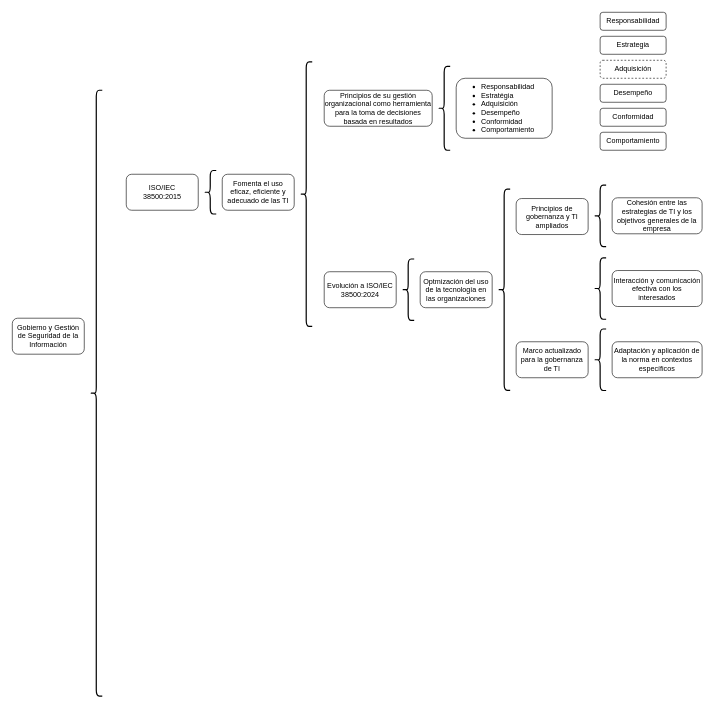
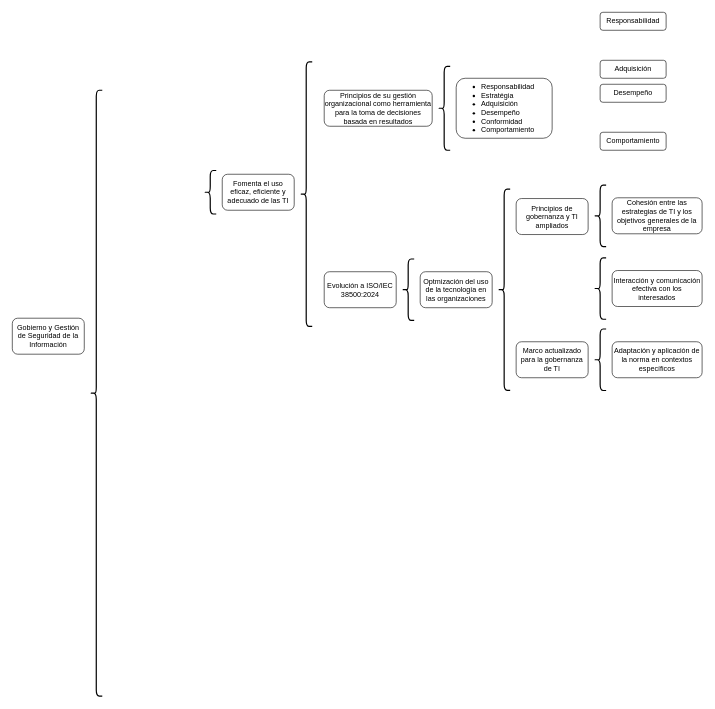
  <mxCell id="0" />
  <mxCell id="1" parent="0" />
  <mxCell id="2" value="Gobierno y Gestión de Seguridad de la Información" style="rounded=1;whiteSpace=wrap;html=1;" vertex="1" parent="1"><mxGeometry x="20" y="530" width="120" height="60" as="geometry" /></mxCell>
  <mxCell id="3" value="" style="shape=curlyBracket;whiteSpace=wrap;html=1;rounded=1;flipH=1;labelPosition=right;verticalLabelPosition=middle;align=left;verticalAlign=middle;strokeWidth=2;rotation=-180;" vertex="1" parent="1"><mxGeometry x="150" y="150" width="20" height="1010" as="geometry" /></mxCell>
- <mxCell id="4" value="ISO/IEC&lt;div&gt;38500:2015&lt;/div&gt;" style="rounded=1;whiteSpace=wrap;html=1;" vertex="1" parent="1"><mxGeometry x="210" y="290" width="120" height="60" as="geometry" /></mxCell>
  <mxCell id="5" value="" style="shape=curlyBracket;whiteSpace=wrap;html=1;rounded=1;flipH=1;labelPosition=right;verticalLabelPosition=middle;align=left;verticalAlign=middle;strokeWidth=2;rotation=-180;" vertex="1" parent="1"><mxGeometry x="340" y="283.75" width="20" height="72.5" as="geometry" /></mxCell>
  <mxCell id="6" value="Evolución a ISO/IEC&lt;div&gt;38500:2024&lt;/div&gt;" style="rounded=1;whiteSpace=wrap;html=1;" vertex="1" parent="1"><mxGeometry x="540" y="452.5" width="120" height="60" as="geometry" /></mxCell>
  <mxCell id="7" value="" style="shape=curlyBracket;whiteSpace=wrap;html=1;rounded=1;flipH=1;labelPosition=right;verticalLabelPosition=middle;align=left;verticalAlign=middle;strokeWidth=2;rotation=-180;" vertex="1" parent="1"><mxGeometry x="670" y="431.25" width="20" height="102.5" as="geometry" /></mxCell>
  <mxCell id="8" value="Principios de gobernanza y TI ampliados" style="rounded=1;whiteSpace=wrap;html=1;" vertex="1" parent="1"><mxGeometry x="860" y="330.5" width="120" height="60" as="geometry" /></mxCell>
  <mxCell id="9" value="Marco actualizado para la gobernanza de TI" style="rounded=1;whiteSpace=wrap;html=1;" vertex="1" parent="1"><mxGeometry x="860" y="569.25" width="120" height="60" as="geometry" /></mxCell>
  <mxCell id="10" value="Fomenta el uso eficaz, eficiente y adecuado de las TI" style="rounded=1;whiteSpace=wrap;html=1;" vertex="1" parent="1"><mxGeometry x="370" y="290" width="120" height="60" as="geometry" /></mxCell>
  <mxCell id="11" value="Optmización del uso de la tecnología en las organizaciones" style="rounded=1;whiteSpace=wrap;html=1;" vertex="1" parent="1"><mxGeometry x="700" y="452.5" width="120" height="60" as="geometry" /></mxCell>
  <mxCell id="12" value="" style="shape=curlyBracket;whiteSpace=wrap;html=1;rounded=1;flipH=1;labelPosition=right;verticalLabelPosition=middle;align=left;verticalAlign=middle;strokeWidth=2;rotation=-180;" vertex="1" parent="1"><mxGeometry x="830" y="314.84" width="20" height="335.32" as="geometry" /></mxCell>
  <mxCell id="13" value="" style="shape=curlyBracket;whiteSpace=wrap;html=1;rounded=1;flipH=1;labelPosition=right;verticalLabelPosition=middle;align=left;verticalAlign=middle;strokeWidth=2;rotation=-180;" vertex="1" parent="1"><mxGeometry x="990" y="308" width="20" height="102.5" as="geometry" /></mxCell>
  <mxCell id="14" value="" style="shape=curlyBracket;whiteSpace=wrap;html=1;rounded=1;flipH=1;labelPosition=right;verticalLabelPosition=middle;align=left;verticalAlign=middle;strokeWidth=2;rotation=-180;" vertex="1" parent="1"><mxGeometry x="990" y="429.26" width="20" height="102.5" as="geometry" /></mxCell>
  <mxCell id="15" value="" style="shape=curlyBracket;whiteSpace=wrap;html=1;rounded=1;flipH=1;labelPosition=right;verticalLabelPosition=middle;align=left;verticalAlign=middle;strokeWidth=2;rotation=-180;" vertex="1" parent="1"><mxGeometry x="990" y="548" width="20" height="102.5" as="geometry" /></mxCell>
  <mxCell id="16" value="Cohesión entre las estrategias de TI y los objetivos generales de la empresa" style="rounded=1;whiteSpace=wrap;html=1;" vertex="1" parent="1"><mxGeometry x="1020" y="329.25" width="150" height="60" as="geometry" /></mxCell>
  <mxCell id="17" value="Interacción y comunicación efectiva con los interesados" style="rounded=1;whiteSpace=wrap;html=1;" vertex="1" parent="1"><mxGeometry x="1020" y="450.5" width="150" height="60" as="geometry" /></mxCell>
  <mxCell id="18" value="Adaptación y aplicación de la norma en contextos específicos" style="rounded=1;whiteSpace=wrap;html=1;" vertex="1" parent="1"><mxGeometry x="1020" y="569.25" width="150" height="60" as="geometry" /></mxCell>
  <mxCell id="19" value="" style="shape=curlyBracket;whiteSpace=wrap;html=1;rounded=1;flipH=1;labelPosition=right;verticalLabelPosition=middle;align=left;verticalAlign=middle;strokeWidth=2;rotation=-180;" vertex="1" parent="1"><mxGeometry x="500" y="102.5" width="20" height="441.25" as="geometry" /></mxCell>
  <mxCell id="20" value="Principios de su gestión organizacional como herramienta para la toma de decisiones basada en resultados" style="rounded=1;whiteSpace=wrap;html=1;" vertex="1" parent="1"><mxGeometry x="540" y="150" width="180" height="60" as="geometry" /></mxCell>
  <mxCell id="21" value="&lt;div style=&quot;&quot;&gt;&lt;ul&gt;&lt;li&gt;Responsabilidad&lt;br&gt;&lt;/li&gt;&lt;li&gt;Estratégia&lt;br&gt;&lt;/li&gt;&lt;li&gt;Adquisición&lt;br&gt;&lt;/li&gt;&lt;li&gt;Desempeño&lt;br&gt;&lt;/li&gt;&lt;li&gt;Conformidad&lt;br&gt;&lt;/li&gt;&lt;li&gt;Comportamiento&lt;br&gt;&lt;/li&gt;&lt;/ul&gt;&lt;/div&gt;" style="rounded=1;whiteSpace=wrap;html=1;align=left;" vertex="1" parent="1"><mxGeometry x="760" y="130" width="160" height="100" as="geometry" /></mxCell>
  <mxCell id="22" value="" style="shape=curlyBracket;whiteSpace=wrap;html=1;rounded=1;flipH=1;labelPosition=right;verticalLabelPosition=middle;align=left;verticalAlign=middle;strokeWidth=2;rotation=-180;" vertex="1" parent="1"><mxGeometry x="730" y="110" width="20" height="140" as="geometry" /></mxCell>
  <mxCell id="23" value="Responsabilidad" style="rounded=1;whiteSpace=wrap;html=1;" vertex="1" parent="1"><mxGeometry x="1000" y="20" width="110" height="30" as="geometry" /></mxCell>
- <mxCell id="24" value="Estrategia" style="rounded=1;whiteSpace=wrap;html=1;" vertex="1" parent="1"><mxGeometry x="1000" y="60" width="110" height="30" as="geometry" /></mxCell>
- <mxCell id="25" value="Adquisición" style="rounded=1;whiteSpace=wrap;html=1;dashed=1;" vertex="1" parent="1"><mxGeometry x="1000" width="110" height="30" as="geometry" y="100" /></mxCell>
+ <mxCell id="25" value="Adquisición" style="rounded=1;whiteSpace=wrap;html=1;" vertex="1" parent="1"><mxGeometry x="1000" width="110" height="30" as="geometry" y="100" /></mxCell>
  <mxCell id="26" value="Desempeño" style="rounded=1;whiteSpace=wrap;html=1;" vertex="1" parent="1"><mxGeometry x="1000" y="140" width="110" height="30" as="geometry" /></mxCell>
- <mxCell id="27" value="Conformidad" style="rounded=1;whiteSpace=wrap;html=1;" vertex="1" parent="1"><mxGeometry x="1000" y="180" width="110" height="30" as="geometry" /></mxCell>
  <mxCell id="28" value="Comportamiento" style="rounded=1;whiteSpace=wrap;html=1;" vertex="1" parent="1"><mxGeometry x="1000" y="220" width="110" height="30" as="geometry" /></mxCell>
